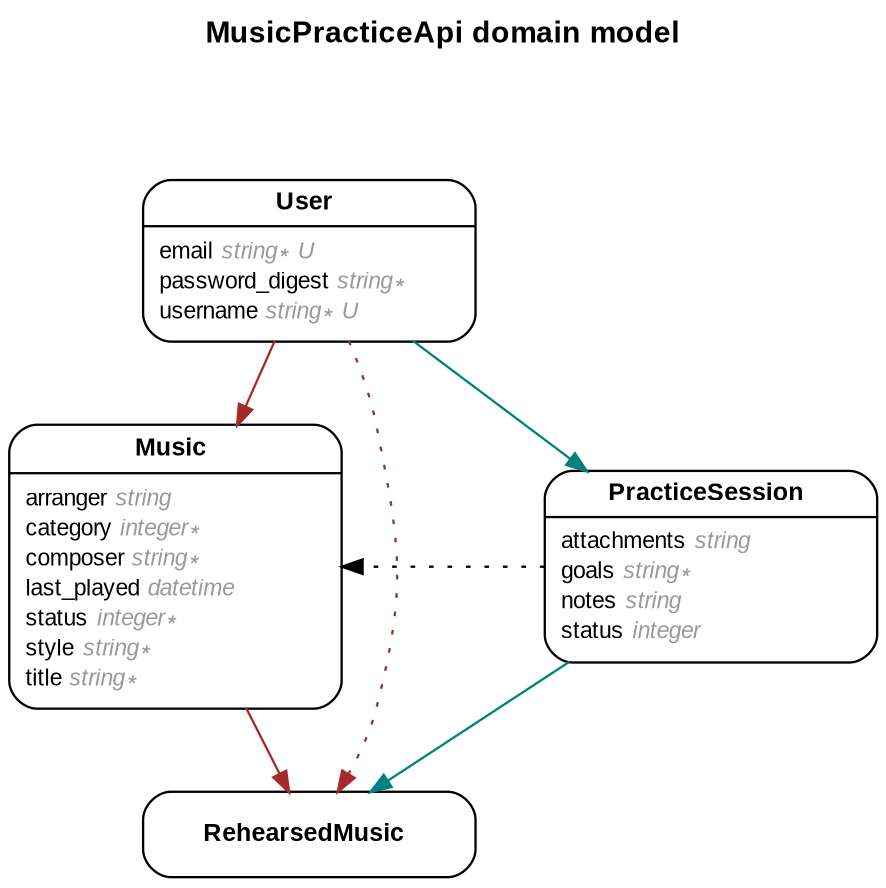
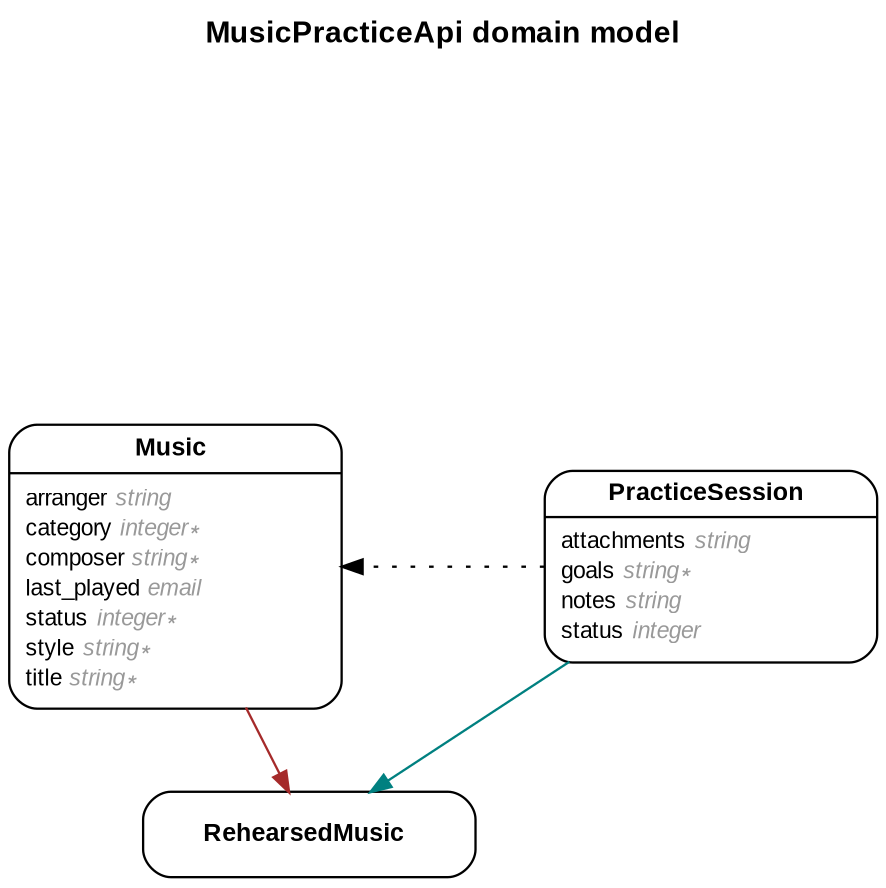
  digraph {
    concentrate=true
    fontname="Arial Bold"
    fontsize=13
    label="MusicPracticeApi domain model\n\n"
    labelloc=t
    nodesep=0.4
    rankdir=TB
    ranksep=0.5
    splines=spline
    node [fontname=Arial fontsize=10 margin="0.07,0.05" penwidth=1.0 shape=Mrecord]
    edge [arrowhead=normal arrowsize=0.9 arrowtail=none color=brown dir=both fontname=Arial fontsize=7 labelangle=32 labeldistance=1.8 penwidth=1.0 weight=2]
-   n1 [label=<{<table border="0" align="center" cellspacing="0.5" cellpadding="0" width="134">   <tr><td align="center" valign="bottom" width="130"><font face="Arial Bold" point-size="11">Music</font></td></tr> </table> | <table border="0" align="left" cellspacing="2" cellpadding="0" width="134">   <tr><td align="left" width="130" port="arranger">arranger <font face="Arial Italic" color="grey60">string</font></td></tr>   <tr><td align="left" width="130" port="category">category <font face="Arial Italic" color="grey60">integer ∗</font></td></tr>   <tr><td align="left" width="130" port="composer">composer <font face="Arial Italic" color="grey60">string ∗</font></td></tr>   <tr><td align="left" width="130" port="last_played">last_played <font face="Arial Italic" color="grey60">datetime</font></td></tr>   <tr><td align="left" width="130" port="status">status <font face="Arial Italic" color="grey60">integer ∗</font></td></tr>   <tr><td align="left" width="130" port="style">style <font face="Arial Italic" color="grey60">string ∗</font></td></tr>   <tr><td align="left" width="130" port="title">title <font face="Arial Italic" color="grey60">string ∗</font></td></tr> </table> }>]
+   n1 [label=<{<table border="0" align="center" cellspacing="0.5" cellpadding="0" width="134">   <tr><td align="center" valign="bottom" width="130"><font face="Arial Bold" point-size="11">Music</font></td></tr> </table> | <table border="0" align="left" cellspacing="2" cellpadding="0" width="134">   <tr><td align="left" width="130" port="arranger">arranger <font face="Arial Italic" color="grey60">string</font></td></tr>   <tr><td align="left" width="130" port="category">category <font face="Arial Italic" color="grey60">integer ∗</font></td></tr>   <tr><td align="left" width="130" port="composer">composer <font face="Arial Italic" color="grey60">string ∗</font></td></tr>   <tr><td align="left" width="130" port="last_played">last_played <font face="Arial Italic" color="grey60">email</font></td></tr>   <tr><td align="left" width="130" port="status">status <font face="Arial Italic" color="grey60">integer ∗</font></td></tr>   <tr><td align="left" width="130" port="style">style <font face="Arial Italic" color="grey60">string ∗</font></td></tr>   <tr><td align="left" width="130" port="title">title <font face="Arial Italic" color="grey60">string ∗</font></td></tr> </table> }>]
    n2 [label=<{<table border="0" align="center" cellspacing="0.5" cellpadding="0" width="134">   <tr><td align="center" valign="bottom" width="130"><font face="Arial Bold" point-size="11">RehearsedMusic</font></td></tr> </table> }>]
    n3 [label=<{<table border="0" align="center" cellspacing="0.5" cellpadding="0" width="134">   <tr><td align="center" valign="bottom" width="130"><font face="Arial Bold" point-size="11">PracticeSession</font></td></tr> </table> | <table border="0" align="left" cellspacing="2" cellpadding="0" width="134">   <tr><td align="left" width="130" port="attachments">attachments <font face="Arial Italic" color="grey60">string</font></td></tr>   <tr><td align="left" width="130" port="goals">goals <font face="Arial Italic" color="grey60">string ∗</font></td></tr>   <tr><td align="left" width="130" port="notes">notes <font face="Arial Italic" color="grey60">string</font></td></tr>   <tr><td align="left" width="130" port="status">status <font face="Arial Italic" color="grey60">integer</font></td></tr> </table> }>]
-   n4 [label=<{<table border="0" align="center" cellspacing="0.5" cellpadding="0" width="134">   <tr><td align="center" valign="bottom" width="130"><font face="Arial Bold" point-size="11">User</font></td></tr> </table> | <table border="0" align="left" cellspacing="2" cellpadding="0" width="134">   <tr><td align="left" width="130" port="email">email <font face="Arial Italic" color="grey60">string ∗ U</font></td></tr>   <tr><td align="left" width="130" port="password_digest">password_digest <font face="Arial Italic" color="grey60">string ∗</font></td></tr>   <tr><td align="left" width="130" port="username">username <font face="Arial Italic" color="grey60">string ∗ U</font></td></tr> </table> }>]
    n1 -> n2
    n3 -> n1 [constraint=false style=dotted color=""]
    n3 -> n2 [color=teal]
-   n4 -> n1
-   n4 -> n2 [constraint=false style=dotted weight=1]
-   n4 -> n3 [color=teal]
  }
